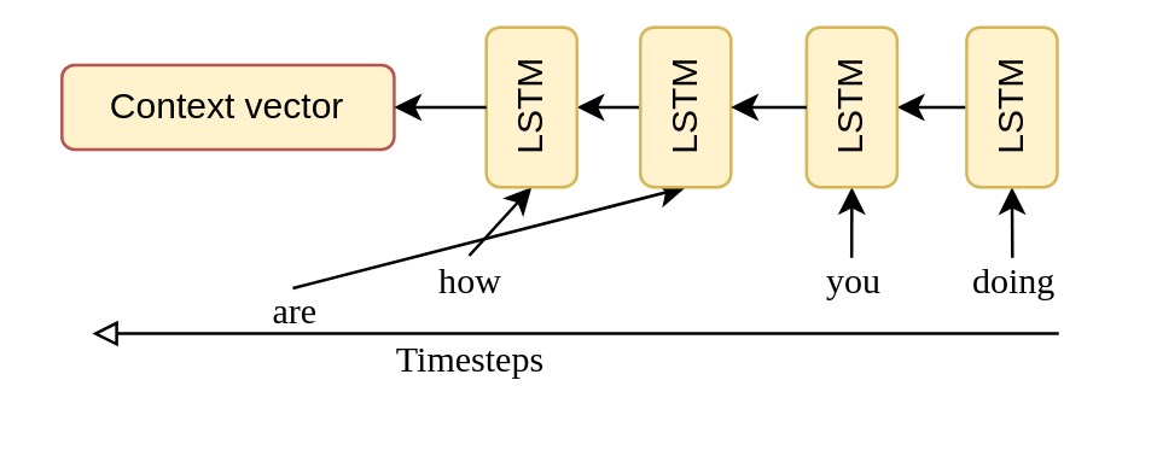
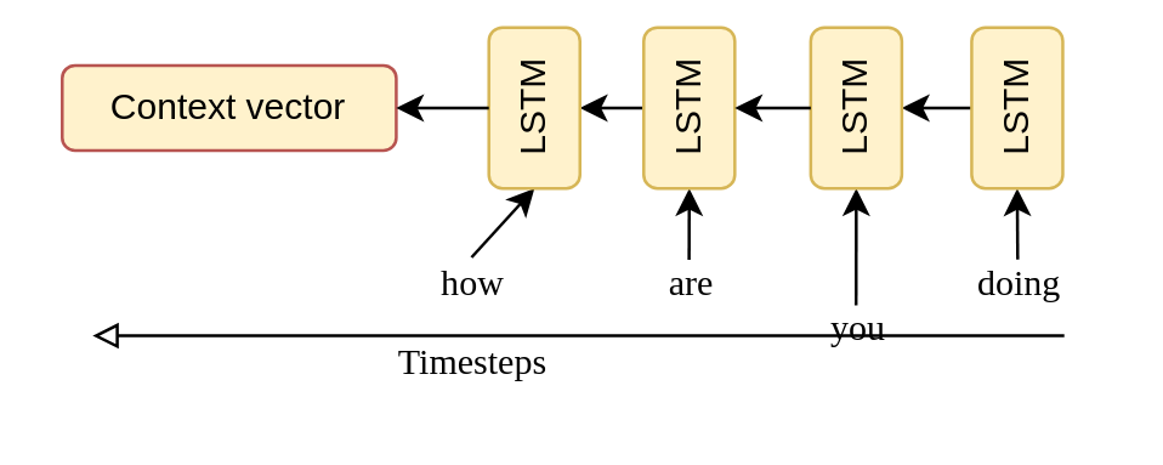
  <mxCell id="0" />
  <mxCell id="1" parent="0" />
  <mxCell id="2" value="&lt;font face=&quot;Georgia&quot;&gt;how&lt;/font&gt;" style="text;html=1;resizable=0;points=[];autosize=1;align=center;verticalAlign=middle;spacingTop=-4;fontFamily=Georgia;" parent="1" vertex="1"><mxGeometry x="135" y="85" width="40" height="20" as="geometry" /></mxCell>
- <mxCell id="3" value="you" style="text;html=1;resizable=0;points=[];autosize=1;align=center;verticalAlign=middle;spacingTop=-4;fontFamily=Georgia;" parent="1" vertex="1"><mxGeometry x="266.5" y="85" width="30" height="20" as="geometry" /></mxCell>
+ <mxCell id="3" value="you" style="text;html=1;resizable=0;points=[];autosize=1;align=center;verticalAlign=middle;spacingTop=-4;fontFamily=Georgia;" parent="1" vertex="1"><mxGeometry x="266.5" y="100" width="30" height="20" as="geometry" /></mxCell>
  <mxCell id="4" value="&lt;div&gt;doing&lt;/div&gt;" style="text;html=1;resizable=0;points=[];autosize=1;align=center;verticalAlign=middle;spacingTop=-4;fontFamily=Georgia;" parent="1" vertex="1"><mxGeometry x="309.5" y="85" width="50" height="20" as="geometry" /></mxCell>
- <mxCell id="5" value="are" style="text;html=1;resizable=0;points=[];autosize=1;align=center;verticalAlign=middle;spacingTop=-4;fontFamily=Georgia;" parent="1" vertex="1"><mxGeometry x="81.5" y="95" width="30" height="20" as="geometry" /></mxCell>
+ <mxCell id="5" value="are" style="text;html=1;resizable=0;points=[];autosize=1;align=center;verticalAlign=middle;spacingTop=-4;fontFamily=Georgia;" parent="1" vertex="1"><mxGeometry x="211.5" y="85" width="30" height="20" as="geometry" /></mxCell>
  <mxCell id="6" value="" style="endArrow=classic;html=1;entryX=0.5;entryY=1;entryDx=0;entryDy=0;exitX=0.5;exitY=0;exitDx=0;exitDy=0;" parent="1" source="16" target="15" edge="1"><mxGeometry width="50" height="50" relative="1" as="geometry"><mxPoint x="240" y="105" as="sourcePoint" /><mxPoint x="220" y="105" as="targetPoint" /></mxGeometry></mxCell>
  <mxCell id="7" value="" style="endArrow=classic;html=1;exitX=0.495;exitY=-0.04;exitDx=0;exitDy=0;exitPerimeter=0;entryX=0;entryY=0.5;entryDx=0;entryDy=0;" parent="1" source="2" target="15" edge="1"><mxGeometry width="50" height="50" relative="1" as="geometry"><mxPoint x="160" y="230" as="sourcePoint" /><mxPoint x="189.912" y="120" as="targetPoint" /></mxGeometry></mxCell>
  <mxCell id="8" value="" style="endArrow=classic;html=1;exitX=0.498;exitY=-0.001;exitDx=0;exitDy=0;exitPerimeter=0;entryX=0;entryY=0.5;entryDx=0;entryDy=0;" parent="1" source="5" target="16" edge="1"><mxGeometry width="50" height="50" relative="1" as="geometry"><mxPoint x="160" y="230" as="sourcePoint" /><mxPoint x="270" y="120" as="targetPoint" /></mxGeometry></mxCell>
  <mxCell id="9" value="" style="endArrow=classic;html=1;exitX=0.498;exitY=-0.003;exitDx=0;exitDy=0;exitPerimeter=0;entryX=0;entryY=0.5;entryDx=0;entryDy=0;" parent="1" source="3" target="17" edge="1"><mxGeometry width="50" height="50" relative="1" as="geometry"><mxPoint x="350" y="190" as="sourcePoint" /><mxPoint x="320" y="180" as="targetPoint" /></mxGeometry></mxCell>
  <mxCell id="10" value="" style="endArrow=classic;html=1;exitX=0.503;exitY=-0.003;exitDx=0;exitDy=0;exitPerimeter=0;entryX=0;entryY=0.5;entryDx=0;entryDy=0;" parent="1" source="4" target="18" edge="1"><mxGeometry width="50" height="50" relative="1" as="geometry"><mxPoint x="420" y="170" as="sourcePoint" /><mxPoint x="340" y="180" as="targetPoint" /></mxGeometry></mxCell>
  <mxCell id="11" value="Context vector" style="rounded=1;whiteSpace=wrap;html=1;fillColor=#fff2cc;strokeColor=#b85450;shadow=0;glass=0;comic=0;labelPosition=center;verticalLabelPosition=middle;align=center;verticalAlign=middle;" parent="1" vertex="1"><mxGeometry x="20" y="21" width="110" height="28" as="geometry" /></mxCell>
  <mxCell id="12" value="" style="endArrow=block;html=1;endFill=0;" parent="1" edge="1"><mxGeometry width="50" height="50" relative="1" as="geometry"><mxPoint x="350" y="110" as="sourcePoint" /><mxPoint x="30" y="110" as="targetPoint" /></mxGeometry></mxCell>
  <mxCell id="13" value="Timesteps" style="text;html=1;resizable=0;points=[];autosize=1;align=center;verticalAlign=middle;spacingTop=-4;fontFamily=Georgia;" parent="1" vertex="1"><mxGeometry x="120" y="111" width="70" height="20" as="geometry" /></mxCell>
  <mxCell id="14" value="" style="endArrow=classic;html=1;entryX=0.5;entryY=1;entryDx=0;entryDy=0;exitX=0.5;exitY=0;exitDx=0;exitDy=0;" parent="1" source="18" target="17" edge="1"><mxGeometry width="50" height="50" relative="1" as="geometry"><mxPoint x="160" y="105" as="sourcePoint" /><mxPoint x="140" y="105" as="targetPoint" /></mxGeometry></mxCell>
  <mxCell id="15" value="LSTM" style="rounded=1;whiteSpace=wrap;html=1;fillColor=#fff2cc;strokeColor=#d6b656;shadow=0;glass=0;comic=0;rotation=-90;" vertex="1" parent="1"><mxGeometry x="149" y="20" width="53" height="30" as="geometry" /></mxCell>
  <mxCell id="16" value="LSTM" style="rounded=1;whiteSpace=wrap;html=1;fillColor=#fff2cc;strokeColor=#d6b656;shadow=0;glass=0;comic=0;rotation=-90;" vertex="1" parent="1"><mxGeometry x="200" y="20" width="53" height="30" as="geometry" /></mxCell>
  <mxCell id="17" value="LSTM" style="rounded=1;whiteSpace=wrap;html=1;fillColor=#fff2cc;strokeColor=#d6b656;shadow=0;glass=0;comic=0;rotation=-90;" vertex="1" parent="1"><mxGeometry x="255" y="20" width="53" height="30" as="geometry" /></mxCell>
  <mxCell id="18" value="LSTM" style="rounded=1;whiteSpace=wrap;html=1;fillColor=#fff2cc;strokeColor=#d6b656;shadow=0;glass=0;comic=0;rotation=-90;" vertex="1" parent="1"><mxGeometry x="308" y="20" width="53" height="30" as="geometry" /></mxCell>
  <mxCell id="19" value="" style="endArrow=classic;html=1;entryX=0.5;entryY=1;entryDx=0;entryDy=0;exitX=0.5;exitY=0;exitDx=0;exitDy=0;" edge="1" parent="1" source="17" target="16"><mxGeometry width="50" height="50" relative="1" as="geometry"><mxPoint x="260" y="50" as="sourcePoint" /><mxPoint x="298.5" y="33.5" as="targetPoint" /></mxGeometry></mxCell>
  <mxCell id="20" value="" style="endArrow=classic;html=1;entryX=1;entryY=0.5;entryDx=0;entryDy=0;exitX=0.5;exitY=0;exitDx=0;exitDy=0;" edge="1" parent="1" source="15" target="11"><mxGeometry width="50" height="50" relative="1" as="geometry"><mxPoint x="20" y="270" as="sourcePoint" /><mxPoint x="70" y="220" as="targetPoint" /></mxGeometry></mxCell>
